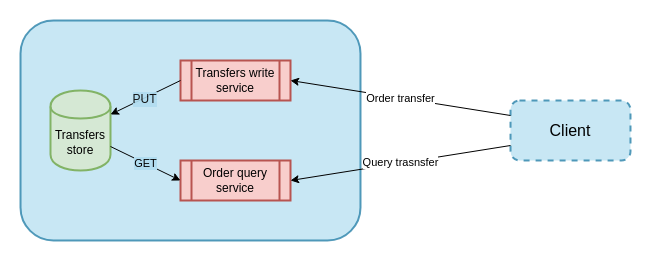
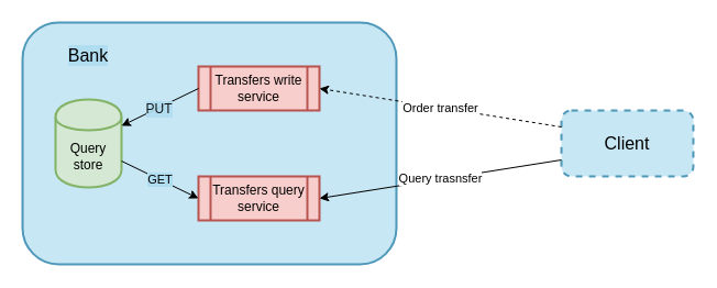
  <mxCell id="0" />
  <mxCell id="1" parent="0" />
  <mxCell id="2" value="" style="group" vertex="1" connectable="0" parent="1"><mxGeometry x="20" y="20" width="610" height="220" as="geometry" /></mxCell>
  <mxCell id="3" value="" style="rounded=1;whiteSpace=wrap;html=1;fillColor=#b1ddf0;strokeColor=#10739e;strokeWidth=2;opacity=70;" parent="2" vertex="1"><mxGeometry width="340" height="220" as="geometry" /></mxCell>
- <mxCell id="4" value="Transfers store" style="shape=cylinder;whiteSpace=wrap;html=1;boundedLbl=1;backgroundOutline=1;fillColor=#d5e8d4;strokeColor=#82b366;strokeWidth=2;" parent="2" vertex="1"><mxGeometry x="30" y="70" width="60" height="80" as="geometry" /></mxCell>
+ <mxCell id="4" value="Query store" style="shape=cylinder;whiteSpace=wrap;html=1;boundedLbl=1;backgroundOutline=1;fillColor=#d5e8d4;strokeColor=#82b366;strokeWidth=2;" parent="2" vertex="1"><mxGeometry x="30" y="70" width="60" height="80" as="geometry" /></mxCell>
  <mxCell id="5" value="Transfers write service" style="shape=process;whiteSpace=wrap;html=1;backgroundOutline=1;fillColor=#f8cecc;strokeColor=#b85450;strokeWidth=2;" parent="2" vertex="1"><mxGeometry x="160" y="40" width="110" height="40" as="geometry" /></mxCell>
- <mxCell id="6" value="Order query service" style="shape=process;whiteSpace=wrap;html=1;backgroundOutline=1;fillColor=#f8cecc;strokeColor=#b85450;strokeWidth=2;" parent="2" vertex="1"><mxGeometry x="160" y="140" width="110" height="40" as="geometry" /></mxCell>
+ <mxCell id="6" value="Transfers query service" style="shape=process;whiteSpace=wrap;html=1;backgroundOutline=1;fillColor=#f8cecc;strokeColor=#b85450;strokeWidth=2;" parent="2" vertex="1"><mxGeometry x="160" y="140" width="110" height="40" as="geometry" /></mxCell>
  <mxCell id="7" value="&lt;font style=&quot;font-size: 16px;&quot;&gt;Client&lt;/font&gt;" style="rounded=1;whiteSpace=wrap;html=1;fillColor=#b1ddf0;strokeColor=#10739e;strokeWidth=2;fontSize=16;opacity=70;dashed=1;" parent="2" vertex="1"><mxGeometry x="490" y="80" width="120" height="60" as="geometry" /></mxCell>
- <mxCell id="8" value="Order transfer&lt;br&gt;" style="endArrow=classic;html=1;exitX=0;exitY=0.25;exitDx=0;exitDy=0;entryX=1;entryY=0.5;entryDx=0;entryDy=0;spacingTop=1;spacingBottom=1;spacingLeft=1;spacingRight=1;" parent="2" source="7" target="5" edge="1"><mxGeometry width="50" height="50" relative="1" as="geometry"><mxPoint y="290" as="sourcePoint" /><mxPoint x="50" y="240" as="targetPoint" /></mxGeometry></mxCell>
+ <mxCell id="8" value="Order transfer&lt;br&gt;" style="endArrow=classic;html=1;exitX=0;exitY=0.25;exitDx=0;exitDy=0;entryX=1;entryY=0.5;entryDx=0;entryDy=0;spacingTop=1;spacingBottom=1;spacingLeft=1;spacingRight=1;dashed=1;" parent="2" source="7" target="5" edge="1"><mxGeometry width="50" height="50" relative="1" as="geometry"><mxPoint y="290" as="sourcePoint" /><mxPoint x="50" y="240" as="targetPoint" /></mxGeometry></mxCell>
  <mxCell id="9" value="Query trasnsfer" style="endArrow=classic;html=1;exitX=0;exitY=0.75;exitDx=0;exitDy=0;entryX=1;entryY=0.5;entryDx=0;entryDy=0;spacingTop=1;spacingBottom=1;spacingLeft=1;spacingRight=1;" parent="2" source="7" target="6" edge="1"><mxGeometry width="50" height="50" relative="1" as="geometry"><mxPoint y="290" as="sourcePoint" /><mxPoint x="50" y="240" as="targetPoint" /></mxGeometry></mxCell>
  <mxCell id="10" value="" style="endArrow=classic;html=1;entryX=1;entryY=0.3;entryDx=0;entryDy=0;exitX=0;exitY=0.5;exitDx=0;exitDy=0;labelBackgroundColor=#ffffff;" parent="2" source="5" target="4" edge="1"><mxGeometry width="50" height="50" relative="1" as="geometry"><mxPoint y="290" as="sourcePoint" /><mxPoint x="50" y="240" as="targetPoint" /></mxGeometry></mxCell>
  <mxCell id="11" value="PUT" style="text;html=1;resizable=0;points=[];align=center;verticalAlign=middle;labelBackgroundColor=#B1DDF0;spacingTop=1;spacingBottom=1;spacingLeft=1;spacingRight=1;textOpacity=90;" parent="10" vertex="1" connectable="0"><mxGeometry x="0.046" y="1" relative="1" as="geometry"><mxPoint as="offset" /></mxGeometry></mxCell>
  <mxCell id="12" value="GET" style="endArrow=classic;html=1;labelBackgroundColor=#B1DDF0;entryX=0;entryY=0.5;entryDx=0;entryDy=0;exitX=1;exitY=0.7;exitDx=0;exitDy=0;spacingTop=1;spacingBottom=1;spacingRight=1;spacingLeft=1;" parent="2" source="4" target="6" edge="1"><mxGeometry width="50" height="50" relative="1" as="geometry"><mxPoint y="290" as="sourcePoint" /><mxPoint x="50" y="240" as="targetPoint" /></mxGeometry></mxCell>
+ <mxCell id="13" value="Bank" style="text;html=1;strokeColor=none;fillColor=none;align=center;verticalAlign=middle;whiteSpace=wrap;rounded=0;labelBackgroundColor=#B1DDF0;fontSize=16;" parent="2" vertex="1"><mxGeometry x="40" y="20" width="40" height="20" as="geometry" /></mxCell>
